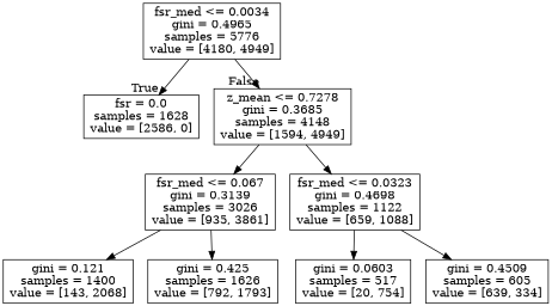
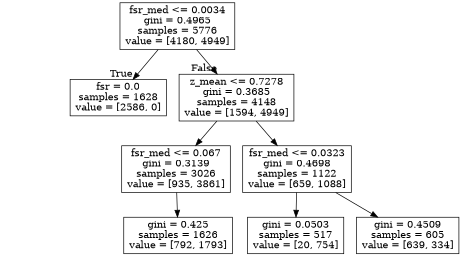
  digraph {
    node [shape=box]
    n1 [label="fsr_med <= 0.0034\ngini = 0.4965\nsamples = 5776\nvalue = [4180, 4949]"]
    n2 [label="fsr = 0.0\nsamples = 1628\nvalue = [2586, 0]"]
    n3 [label="z_mean <= 0.7278\ngini = 0.3685\nsamples = 4148\nvalue = [1594, 4949]"]
    n4 [label="fsr_med <= 0.067\ngini = 0.3139\nsamples = 3026\nvalue = [935, 3861]"]
    n5 [label="fsr_med <= 0.0323\ngini = 0.4698\nsamples = 1122\nvalue = [659, 1088]"]
-   n6 [label="gini = 0.121\nsamples = 1400\nvalue = [143, 2068]"]
    n7 [label="gini = 0.425\nsamples = 1626\nvalue = [792, 1793]"]
-   n8 [label="gini = 0.0603\nsamples = 517\nvalue = [20, 754]"]
+   n8 [label="gini = 0.0503\nsamples = 517\nvalue = [20, 754]"]
    n9 [label="gini = 0.4509\nsamples = 605\nvalue = [639, 334]"]
    n1 -> n2 [headlabel=True labelangle=45 labeldistance=2.5]
    n1 -> n3 [headlabel=False labelangle=-45 labeldistance=2.5]
    n3 -> n4
    n3 -> n5
-   n4 -> n6
    n4 -> n7
    n5 -> n8
    n5 -> n9
  }
